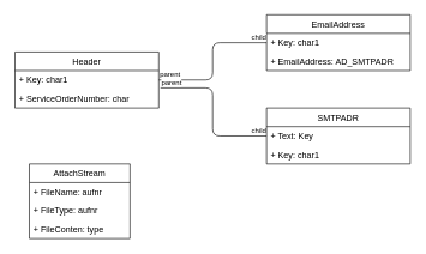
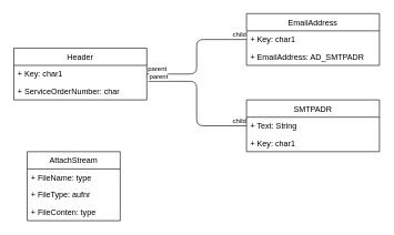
  <mxCell id="0" />
  <mxCell id="1" parent="0" />
  <mxCell id="2" value="EmailAddress" style="swimlane;fontStyle=0;childLayout=stackLayout;horizontal=1;startSize=26;fillColor=none;horizontalStack=0;resizeParent=1;resizeParentMax=0;resizeLast=0;collapsible=1;marginBottom=0;" vertex="1" parent="1"><mxGeometry x="370" y="20" width="200" height="78" as="geometry" /></mxCell>
  <mxCell id="3" value="+ Key: char1" style="text;strokeColor=none;fillColor=none;align=left;verticalAlign=top;spacingLeft=4;spacingRight=4;overflow=hidden;rotatable=0;points=[[0,0.5],[1,0.5]];portConstraint=eastwest;" vertex="1" parent="2"><mxGeometry y="26" width="200" height="26" as="geometry" /></mxCell>
  <mxCell id="4" value="+ EmailAddress: AD_SMTPADR" style="text;strokeColor=none;fillColor=none;align=left;verticalAlign=top;spacingLeft=4;spacingRight=4;overflow=hidden;rotatable=0;points=[[0,0.5],[1,0.5]];portConstraint=eastwest;" vertex="1" parent="2"><mxGeometry y="52" width="200" height="26" as="geometry" /></mxCell>
  <mxCell id="5" value="" style="endArrow=none;html=1;edgeStyle=orthogonalEdgeStyle;entryX=0;entryY=0.5;entryDx=0;entryDy=0;exitX=1;exitY=0.5;exitDx=0;exitDy=0;" edge="1" parent="1" source="15" target="3"><mxGeometry relative="1" as="geometry"><mxPoint x="200" y="38.5" as="sourcePoint" /><mxPoint x="360" y="38.5" as="targetPoint" /></mxGeometry></mxCell>
  <mxCell id="6" value="parent" style="resizable=0;html=1;align=left;verticalAlign=bottom;labelBackgroundColor=#ffffff;fontSize=10;" connectable="0" vertex="1" parent="5"><mxGeometry x="-1" relative="1" as="geometry" /></mxCell>
  <mxCell id="7" value="child" style="resizable=0;html=1;align=right;verticalAlign=bottom;labelBackgroundColor=#ffffff;fontSize=10;" connectable="0" vertex="1" parent="5"><mxGeometry x="1" relative="1" as="geometry" /></mxCell>
  <mxCell id="8" value="" style="endArrow=none;html=1;edgeStyle=orthogonalEdgeStyle;entryX=0;entryY=0.5;entryDx=0;entryDy=0;exitX=1.012;exitY=0.923;exitDx=0;exitDy=0;exitPerimeter=0;" edge="1" parent="1" source="15" target="12"><mxGeometry relative="1" as="geometry"><mxPoint x="160" y="158.5" as="sourcePoint" /><mxPoint x="320" y="158.5" as="targetPoint" /></mxGeometry></mxCell>
  <mxCell id="9" value="parent" style="resizable=0;html=1;align=left;verticalAlign=bottom;labelBackgroundColor=#ffffff;fontSize=10;" connectable="0" vertex="1" parent="8"><mxGeometry x="-1" relative="1" as="geometry" /></mxCell>
  <mxCell id="10" value="child" style="resizable=0;html=1;align=right;verticalAlign=bottom;labelBackgroundColor=#ffffff;fontSize=10;" connectable="0" vertex="1" parent="8"><mxGeometry x="1" relative="1" as="geometry" /></mxCell>
  <mxCell id="11" value="SMTPADR" style="swimlane;fontStyle=0;childLayout=stackLayout;horizontal=1;startSize=26;fillColor=none;horizontalStack=0;resizeParent=1;resizeParentMax=0;resizeLast=0;collapsible=1;marginBottom=0;" vertex="1" parent="1"><mxGeometry x="370" y="150" width="200" height="78" as="geometry" /></mxCell>
- <mxCell id="12" value="+ Text: Key" style="text;strokeColor=none;fillColor=none;align=left;verticalAlign=top;spacingLeft=4;spacingRight=4;overflow=hidden;rotatable=0;points=[[0,0.5],[1,0.5]];portConstraint=eastwest;" vertex="1" parent="11"><mxGeometry y="26" width="200" height="26" as="geometry" /></mxCell>
+ <mxCell id="12" value="+ Text: String" style="text;strokeColor=none;fillColor=none;align=left;verticalAlign=top;spacingLeft=4;spacingRight=4;overflow=hidden;rotatable=0;points=[[0,0.5],[1,0.5]];portConstraint=eastwest;" vertex="1" parent="11"><mxGeometry y="26" width="200" height="26" as="geometry" /></mxCell>
  <mxCell id="13" value="+ Key: char1" style="text;strokeColor=none;fillColor=none;align=left;verticalAlign=top;spacingLeft=4;spacingRight=4;overflow=hidden;rotatable=0;points=[[0,0.5],[1,0.5]];portConstraint=eastwest;" vertex="1" parent="11"><mxGeometry y="52" width="200" height="26" as="geometry" /></mxCell>
  <mxCell id="14" value="Header" style="swimlane;fontStyle=0;childLayout=stackLayout;horizontal=1;startSize=26;fillColor=none;horizontalStack=0;resizeParent=1;resizeParentMax=0;resizeLast=0;collapsible=1;marginBottom=0;" vertex="1" parent="1"><mxGeometry x="20" y="72" width="200" height="78" as="geometry" /></mxCell>
  <mxCell id="15" value="+ Key: char1" style="text;strokeColor=none;fillColor=none;align=left;verticalAlign=top;spacingLeft=4;spacingRight=4;overflow=hidden;rotatable=0;points=[[0,0.5],[1,0.5]];portConstraint=eastwest;" vertex="1" parent="14"><mxGeometry y="26" width="200" height="26" as="geometry" /></mxCell>
  <mxCell id="16" value="+ ServiceOrderNumber: char" style="text;strokeColor=none;fillColor=none;align=left;verticalAlign=top;spacingLeft=4;spacingRight=4;overflow=hidden;rotatable=0;points=[[0,0.5],[1,0.5]];portConstraint=eastwest;" vertex="1" parent="14"><mxGeometry y="52" width="200" height="26" as="geometry" /></mxCell>
  <mxCell id="17" value="AttachStream" style="swimlane;fontStyle=0;childLayout=stackLayout;horizontal=1;startSize=26;fillColor=none;horizontalStack=0;resizeParent=1;resizeParentMax=0;resizeLast=0;collapsible=1;marginBottom=0;" vertex="1" parent="1"><mxGeometry x="40" y="228" width="140" height="104" as="geometry" /></mxCell>
- <mxCell id="18" value="+ FileName: aufnr" style="text;strokeColor=none;fillColor=none;align=left;verticalAlign=top;spacingLeft=4;spacingRight=4;overflow=hidden;rotatable=0;points=[[0,0.5],[1,0.5]];portConstraint=eastwest;" vertex="1" parent="17"><mxGeometry y="26" width="140" height="26" as="geometry" /></mxCell>
+ <mxCell id="18" value="+ FileName: type" style="text;strokeColor=none;fillColor=none;align=left;verticalAlign=top;spacingLeft=4;spacingRight=4;overflow=hidden;rotatable=0;points=[[0,0.5],[1,0.5]];portConstraint=eastwest;" vertex="1" parent="17"><mxGeometry y="26" width="140" height="26" as="geometry" /></mxCell>
  <mxCell id="19" value="+ FileType: aufnr" style="text;strokeColor=none;fillColor=none;align=left;verticalAlign=top;spacingLeft=4;spacingRight=4;overflow=hidden;rotatable=0;points=[[0,0.5],[1,0.5]];portConstraint=eastwest;" vertex="1" parent="17"><mxGeometry y="52" width="140" height="26" as="geometry" /></mxCell>
  <mxCell id="20" value="+ FileConten: type" style="text;strokeColor=none;fillColor=none;align=left;verticalAlign=top;spacingLeft=4;spacingRight=4;overflow=hidden;rotatable=0;points=[[0,0.5],[1,0.5]];portConstraint=eastwest;" vertex="1" parent="17"><mxGeometry y="78" width="140" height="26" as="geometry" /></mxCell>
